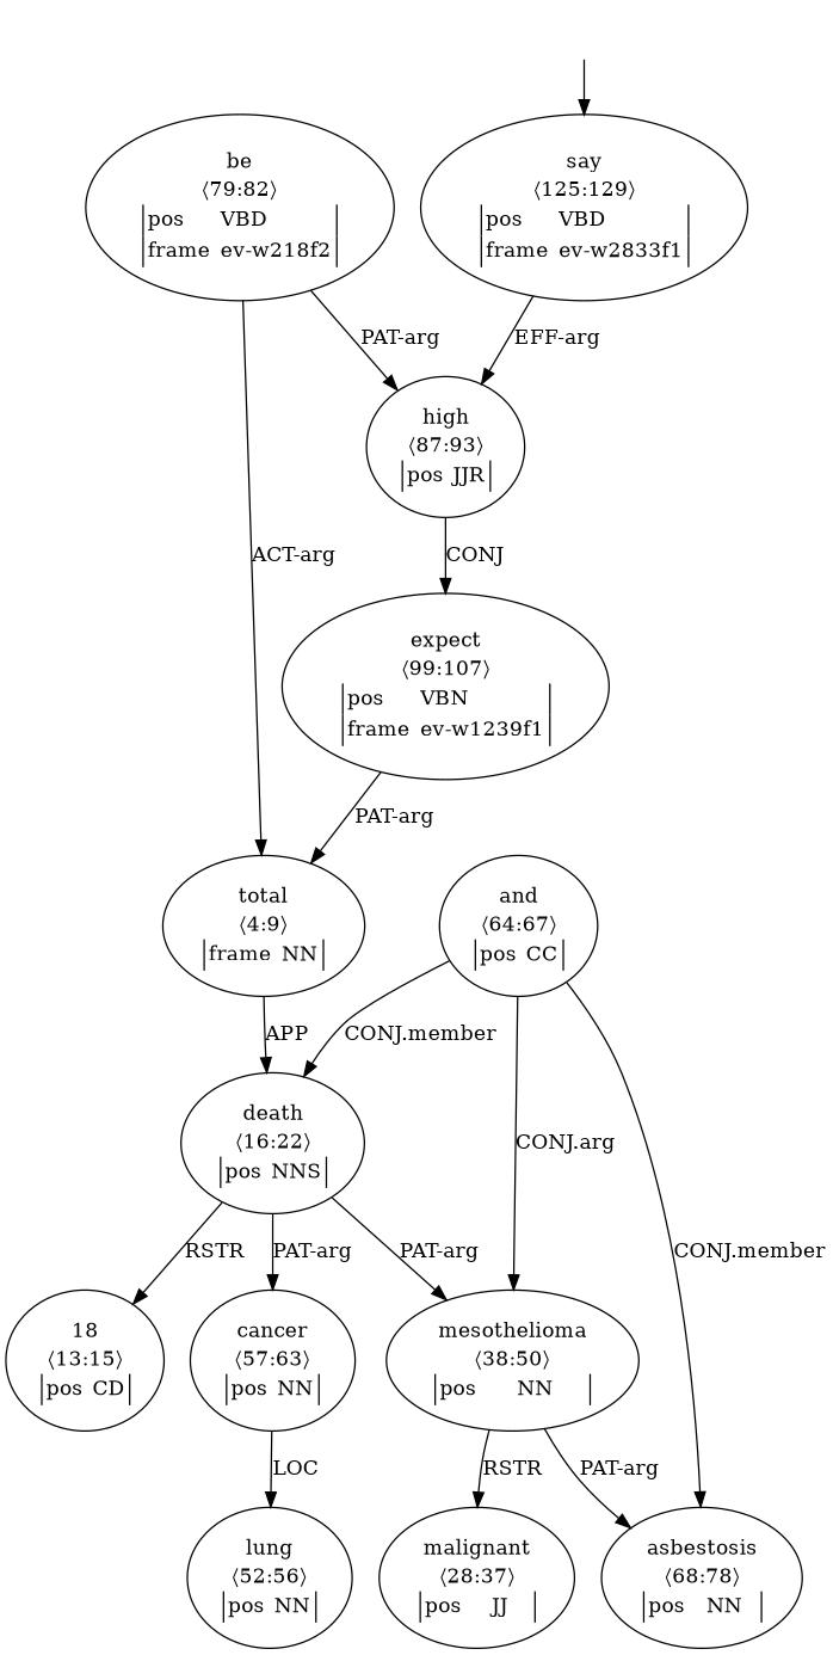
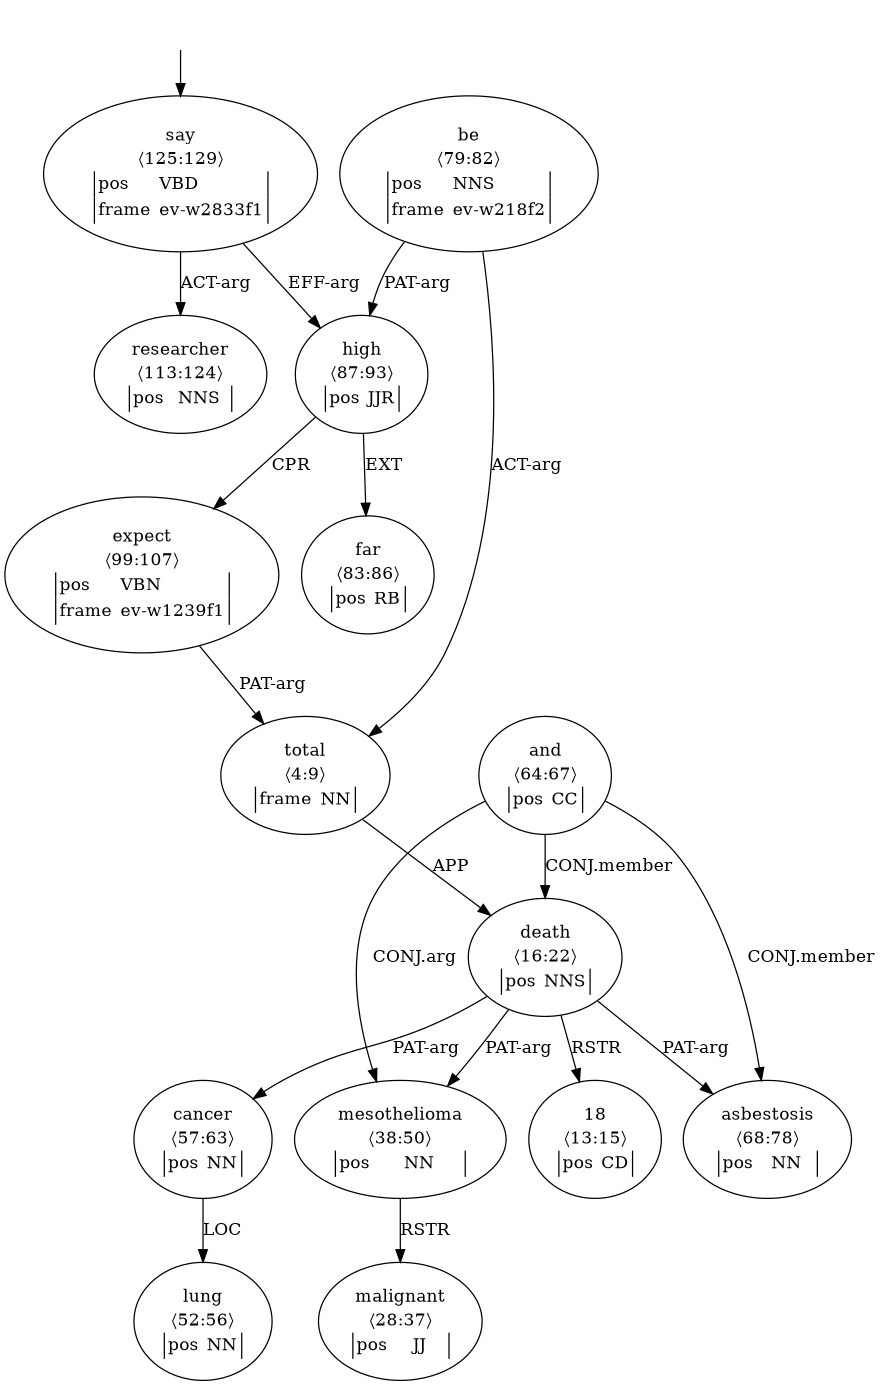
  digraph {
    top [style=invis]
    n2 [label=<<table align="center" border="0" cellspacing="0"><tr><td colspan="2">say</td></tr><tr><td colspan="2">〈125:129〉</td></tr><tr><td sides="l" border="1" align="left">pos</td><td sides="r" border="1" align="left">VBD</td></tr><tr><td sides="l" border="1" align="left">frame</td><td sides="r" border="1" align="left">ev-w2833f1</td></tr></table>>]
+   n3 [label=<<table align="center" border="0" cellspacing="0"><tr><td colspan="2">researcher</td></tr><tr><td colspan="2">〈113:124〉</td></tr><tr><td sides="l" border="1" align="left">pos</td><td sides="r" border="1" align="left">NNS</td></tr></table>>]
    n4 [label=<<table align="center" border="0" cellspacing="0"><tr><td colspan="2">high</td></tr><tr><td colspan="2">〈87:93〉</td></tr><tr><td sides="l" border="1" align="left">pos</td><td sides="r" border="1" align="left">JJR</td></tr></table>>]
-   n5 [label=<<table align="center" border="0" cellspacing="0"><tr><td colspan="2">be</td></tr><tr><td colspan="2">〈79:82〉</td></tr><tr><td sides="l" border="1" align="left">pos</td><td sides="r" border="1" align="left">VBD</td></tr><tr><td sides="l" border="1" align="left">frame</td><td sides="r" border="1" align="left">ev-w218f2</td></tr></table>>]
+   n5 [label=<<table align="center" border="0" cellspacing="0"><tr><td colspan="2">be</td></tr><tr><td colspan="2">〈79:82〉</td></tr><tr><td sides="l" border="1" align="left">pos</td><td sides="r" border="1" align="left">NNS</td></tr><tr><td sides="l" border="1" align="left">frame</td><td sides="r" border="1" align="left">ev-w218f2</td></tr></table>>]
    n6 [label=<<table align="center" border="0" cellspacing="0"><tr><td colspan="2">total</td></tr><tr><td colspan="2">〈4:9〉</td></tr><tr><td sides="l" border="1" align="left">frame</td><td sides="r" border="1" align="left">NN</td></tr></table>>]
    n7 [label=<<table align="center" border="0" cellspacing="0"><tr><td colspan="2">death</td></tr><tr><td colspan="2">〈16:22〉</td></tr><tr><td sides="l" border="1" align="left">pos</td><td sides="r" border="1" align="left">NNS</td></tr></table>>]
    n8 [label=<<table align="center" border="0" cellspacing="0"><tr><td colspan="2">18</td></tr><tr><td colspan="2">〈13:15〉</td></tr><tr><td sides="l" border="1" align="left">pos</td><td sides="r" border="1" align="left">CD</td></tr></table>>]
    n9 [label=<<table align="center" border="0" cellspacing="0"><tr><td colspan="2">mesothelioma</td></tr><tr><td colspan="2">〈38:50〉</td></tr><tr><td sides="l" border="1" align="left">pos</td><td sides="r" border="1" align="left">NN</td></tr></table>>]
    n10 [label=<<table align="center" border="0" cellspacing="0"><tr><td colspan="2">cancer</td></tr><tr><td colspan="2">〈57:63〉</td></tr><tr><td sides="l" border="1" align="left">pos</td><td sides="r" border="1" align="left">NN</td></tr></table>>]
    n11 [label=<<table align="center" border="0" cellspacing="0"><tr><td colspan="2">asbestosis</td></tr><tr><td colspan="2">〈68:78〉</td></tr><tr><td sides="l" border="1" align="left">pos</td><td sides="r" border="1" align="left">NN</td></tr></table>>]
    n12 [label=<<table align="center" border="0" cellspacing="0"><tr><td colspan="2">malignant</td></tr><tr><td colspan="2">〈28:37〉</td></tr><tr><td sides="l" border="1" align="left">pos</td><td sides="r" border="1" align="left">JJ</td></tr></table>>]
    n13 [label=<<table align="center" border="0" cellspacing="0"><tr><td colspan="2">lung</td></tr><tr><td colspan="2">〈52:56〉</td></tr><tr><td sides="l" border="1" align="left">pos</td><td sides="r" border="1" align="left">NN</td></tr></table>>]
    n14 [label=<<table align="center" border="0" cellspacing="0"><tr><td colspan="2">and</td></tr><tr><td colspan="2">〈64:67〉</td></tr><tr><td sides="l" border="1" align="left">pos</td><td sides="r" border="1" align="left">CC</td></tr></table>>]
+   n15 [label=<<table align="center" border="0" cellspacing="0"><tr><td colspan="2">far</td></tr><tr><td colspan="2">〈83:86〉</td></tr><tr><td sides="l" border="1" align="left">pos</td><td sides="r" border="1" align="left">RB</td></tr></table>>]
    n16 [label=<<table align="center" border="0" cellspacing="0"><tr><td colspan="2">expect</td></tr><tr><td colspan="2">〈99:107〉</td></tr><tr><td sides="l" border="1" align="left">pos</td><td sides="r" border="1" align="left">VBN</td></tr><tr><td sides="l" border="1" align="left">frame</td><td sides="r" border="1" align="left">ev-w1239f1</td></tr></table>>]
    top -> n2
+   n2 -> n3 [label="ACT-arg"]
    n2 -> n4 [label="EFF-arg"]
-   n4 -> n16 [label=CONJ]
+   n4 -> n15 [label=EXT]
+   n4 -> n16 [label=CPR]
    n5 -> n4 [label="PAT-arg"]
    n5 -> n6 [label="ACT-arg"]
    n6 -> n7 [label=APP]
    n7 -> n8 [label=RSTR]
    n7 -> n9 [label="PAT-arg"]
    n7 -> n10 [label="PAT-arg"]
-   n9 -> n11 [label="PAT-arg"]
+   n7 -> n11 [label="PAT-arg"]
    n9 -> n12 [label=RSTR]
    n10 -> n13 [label=LOC]
    n14 -> n7 [label="CONJ.member"]
    n14 -> n9 [label="CONJ.arg"]
    n14 -> n11 [label="CONJ.member"]
    n16 -> n6 [label="PAT-arg"]
  }
